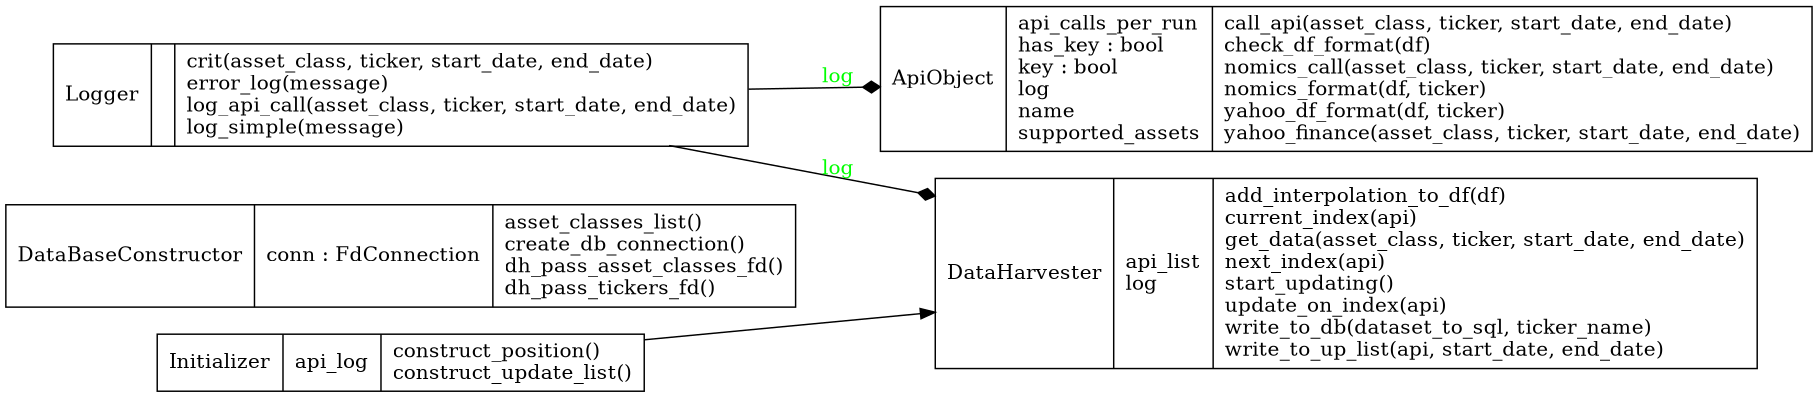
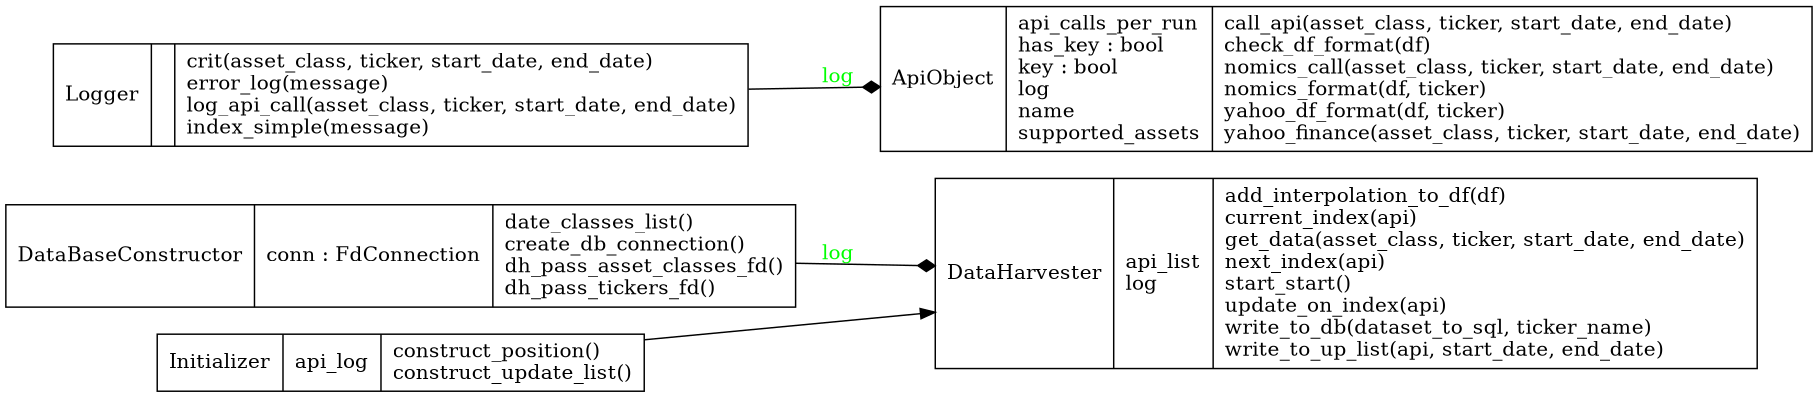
  digraph {
    rankdir=LR
    node [shape=record]
    edge [arrowhead=diamond arrowtail=none style=solid fontcolor=green]
    n1 [label="{ApiObject|api_calls_per_run\lhas_key : bool\lkey : bool\llog\lname\lsupported_assets\l|call_api(asset_class, ticker, start_date, end_date)\lcheck_df_format(df)\lnomics_call(asset_class, ticker, start_date, end_date)\lnomics_format(df, ticker)\lyahoo_df_format(df, ticker)\lyahoo_finance(asset_class, ticker, start_date, end_date)\l}"]
-   n2 [label="{DataBaseConstructor|conn : FdConnection\l|asset_classes_list()\lcreate_db_connection()\ldh_pass_asset_classes_fd()\ldh_pass_tickers_fd()\l}"]
-   n3 [label="{DataHarvester|api_list\llog\l|add_interpolation_to_df(df)\lcurrent_index(api)\lget_data(asset_class, ticker, start_date, end_date)\lnext_index(api)\lstart_updating()\lupdate_on_index(api)\lwrite_to_db(dataset_to_sql, ticker_name)\lwrite_to_up_list(api, start_date, end_date)\l}"]
+   n2 [label="{DataBaseConstructor|conn : FdConnection\l|date_classes_list()\lcreate_db_connection()\ldh_pass_asset_classes_fd()\ldh_pass_tickers_fd()\l}"]
+   n3 [label="{DataHarvester|api_list\llog\l|add_interpolation_to_df(df)\lcurrent_index(api)\lget_data(asset_class, ticker, start_date, end_date)\lnext_index(api)\lstart_start()\lupdate_on_index(api)\lwrite_to_db(dataset_to_sql, ticker_name)\lwrite_to_up_list(api, start_date, end_date)\l}"]
    n4 [label="{Initializer|api_log\l|construct_position()\lconstruct_update_list()\l}"]
-   n5 [label="{Logger|\l|crit(asset_class, ticker, start_date, end_date)\lerror_log(message)\llog_api_call(asset_class, ticker, start_date, end_date)\llog_simple(message)\l}"]
+   n5 [label="{Logger|\l|crit(asset_class, ticker, start_date, end_date)\lerror_log(message)\llog_api_call(asset_class, ticker, start_date, end_date)\lindex_simple(message)\l}"]
    n4 -> n3 [arrowhead=normal fontcolor=""]
    n5 -> n1 [label=log]
-   n5 -> n3 [label=log]
+   n2 -> n3 [label=log]
  }
